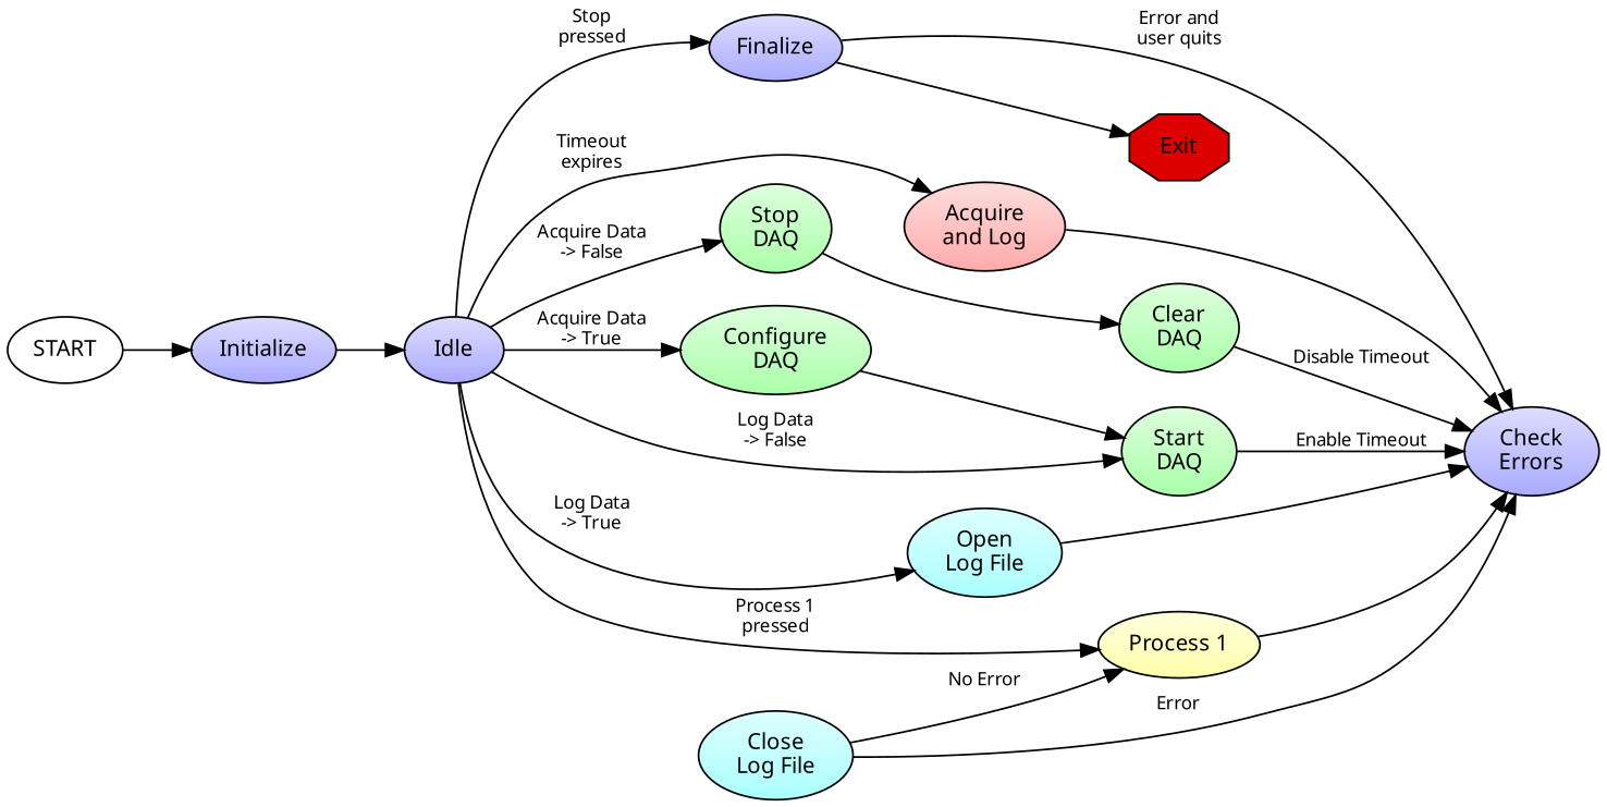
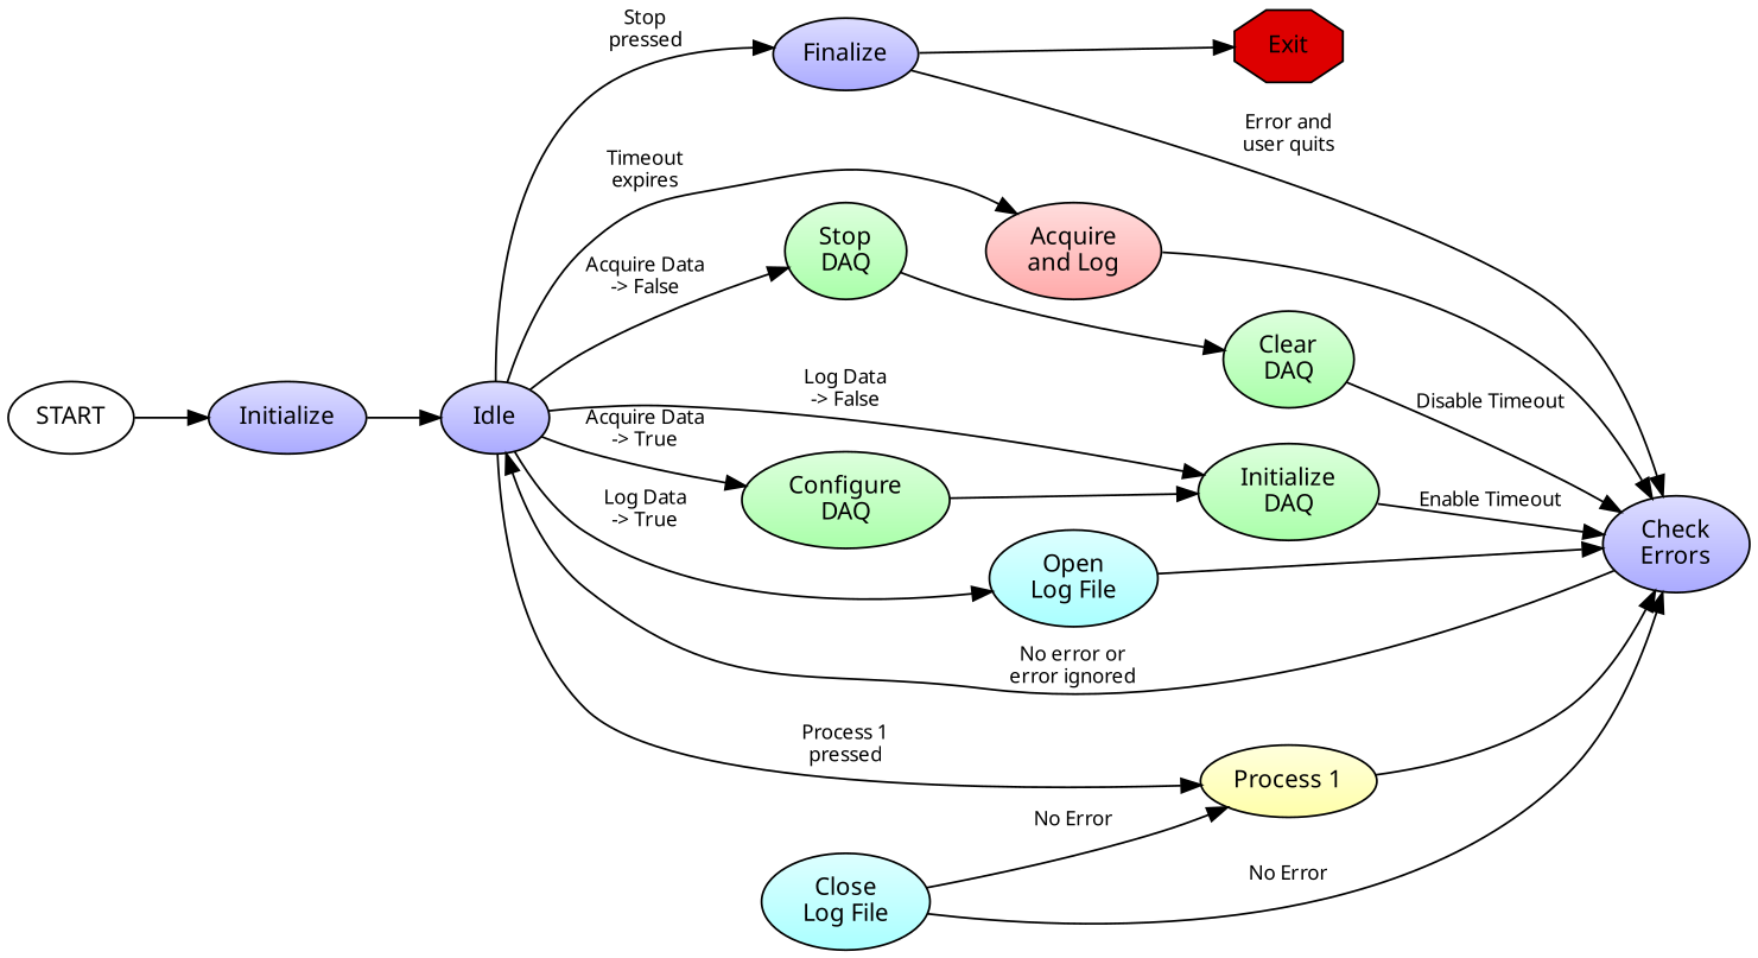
  digraph {
    rankdir=LR
    node [fillcolor="#AAAAFF:#DDDDFF" fontname=Sans fontsize=12 gradientangle=90 style=filled]
    edge [fontname=Sans fontsize=10]
    START [fillcolor=white]
    n2 [label=Initialize]
    n3 [label=Idle]
    n4 [label=Finalize]
    n5 [fillcolor="#AAFFAA:#DDFFDD" label="Configure\nDAQ"]
    n6 [fillcolor="#FFAAAA:#FFDDDD" label="Acquire\nand Log"]
    n7 [fillcolor="#AAFFAA:#DDFFDD" label="Stop\nDAQ"]
    n8 [fillcolor="#AAFFFF:#DDFFFF" label="Open\nLog File"]
    n9 [fillcolor="#FFFFAA:#FFFFDD" label="Process 1"]
-   n10 [fillcolor="#AAFFAA:#DDFFDD" label="Start\nDAQ"]
+   n10 [fillcolor="#AAFFAA:#DDFFDD" label="Initialize\nDAQ"]
    n11 [label="Check\nErrors"]
    n12 [fillcolor="#DD0000" label=Exit shape=octagon]
    n13 [fillcolor="#AAFFAA:#DDFFDD" label="Clear\nDAQ"]
    n14 [fillcolor="#AAFFFF:#DDFFFF" label="Close\nLog File"]
    START -> n2
    n2 -> n3
    n3 -> n4 [label="Stop\npressed"]
    n3 -> n5 [label="Acquire Data\n-> True"]
    n3 -> n6 [label="Timeout\nexpires"]
    n3 -> n7 [label="Acquire Data\n-> False"]
    n3 -> n8 [label="Log Data\n-> True"]
    n3 -> n9 [label="Process 1\npressed"]
    n3 -> n10 [label="Log Data\n-> False"]
    n4 -> n11 [label="Error and\nuser quits"]
    n4 -> n12
    n5 -> n10
    n6 -> n11
    n7 -> n13
    n8 -> n11
    n9 -> n11
    n10 -> n11 [label="Enable Timeout"]
+   n11 -> n3 [label="No error or\nerror ignored"]
    n13 -> n11 [label="Disable Timeout"]
    n14 -> n9 [label="No Error"]
-   n14 -> n11 [label=Error]
+   n14 -> n11 [label="No Error"]
  }
